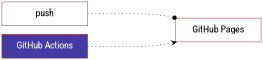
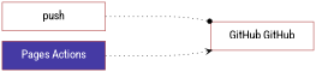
  digraph {
    fontname="Roboto Condensed"
    rankdir=LR
    node [color=brown fixedsize=true fontname="Roboto Condensed" fontsize=20 shape=rectangle style=filled]
    edge [color=black fontname="Roboto Condensed" fontsize=20 minlen=5 style=dotted]
    n1 [height=0.7 label=push style=solid width=2.5]
-   n2 [fillcolor=white fontcolor=black height=0.7 label="GitHub Pages" width=2.5]
-   n3 [fillcolor="#453AA4" fontcolor=white height=0.7 label="GitHub Actions" width=2.5]
+   n2 [fillcolor=white fontcolor=black height=0.7 label="GitHub GitHub" width=2.5]
+   n3 [fillcolor="#453AA4" fontcolor=white height=0.7 label="Pages Actions" width=2.5]
    n1 -> n2 [arrowhead=dot width=1]
    n3 -> n2 [arrowhead=vee]
  }
